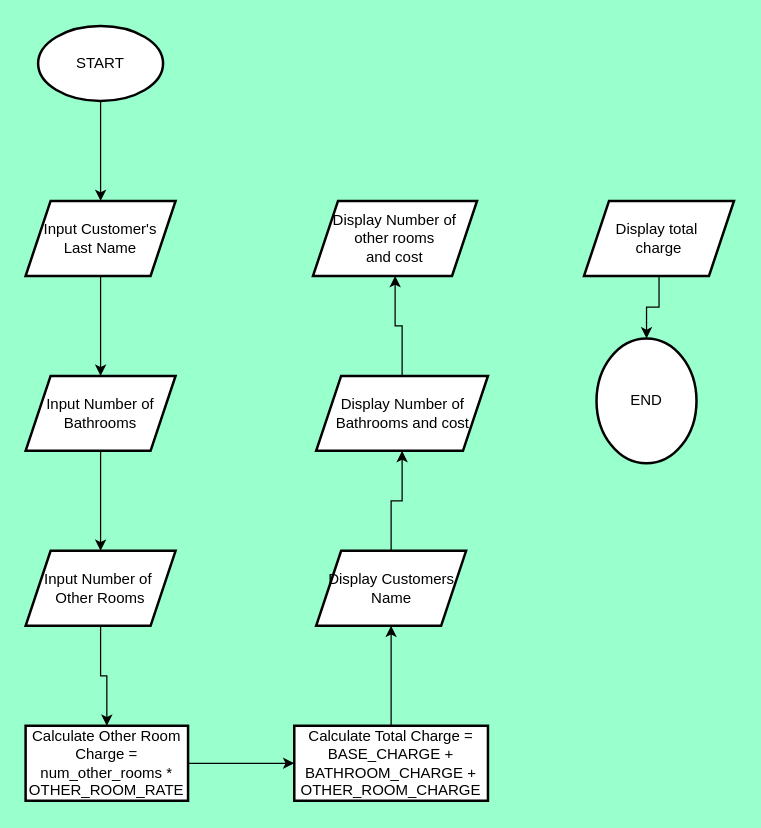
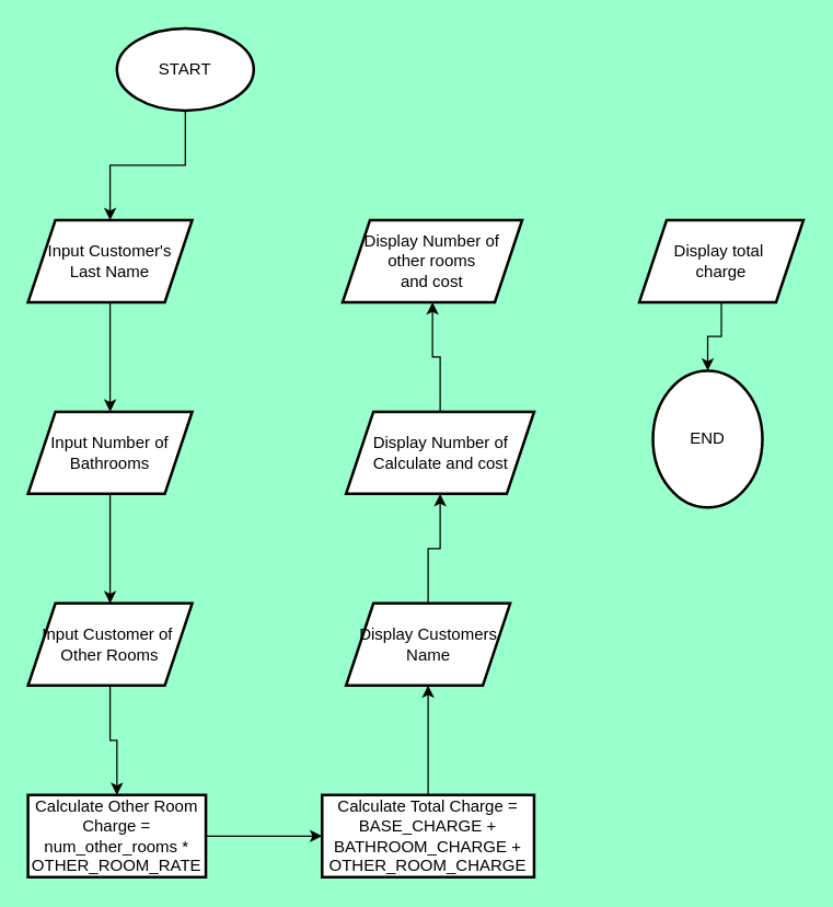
  <mxCell id="0" />
  <mxCell id="1" parent="0" />
  <mxCell id="2" value="" style="edgeStyle=orthogonalEdgeStyle;rounded=0;orthogonalLoop=1;jettySize=auto;html=1;" edge="1" parent="1" source="3" target="5"><mxGeometry relative="1" as="geometry" /></mxCell>
- <mxCell id="3" value="START" style="strokeWidth=2;html=1;shape=mxgraph.flowchart.start_1;whiteSpace=wrap;" vertex="1" parent="1"><mxGeometry x="30" y="20" width="100" height="60" as="geometry" /></mxCell>
+ <mxCell id="3" value="START" style="strokeWidth=2;html=1;shape=mxgraph.flowchart.start_1;whiteSpace=wrap;" vertex="1" parent="1"><mxGeometry x="85" y="20" width="100" height="60" as="geometry" /></mxCell>
  <mxCell id="4" value="" style="edgeStyle=orthogonalEdgeStyle;rounded=0;orthogonalLoop=1;jettySize=auto;html=1;" edge="1" parent="1" source="5" target="7"><mxGeometry relative="1" as="geometry" /></mxCell>
  <mxCell id="5" value="Input Customer's&lt;div&gt;Last Name&lt;/div&gt;" style="shape=parallelogram;perimeter=parallelogramPerimeter;whiteSpace=wrap;html=1;fixedSize=1;strokeWidth=2;" vertex="1" parent="1"><mxGeometry x="20" y="160" width="120" height="60" as="geometry" /></mxCell>
  <mxCell id="6" value="" style="edgeStyle=orthogonalEdgeStyle;rounded=0;orthogonalLoop=1;jettySize=auto;html=1;" edge="1" parent="1" source="7" target="9"><mxGeometry relative="1" as="geometry" /></mxCell>
  <mxCell id="7" value="Input Number of&lt;div&gt;Bathrooms&lt;/div&gt;" style="shape=parallelogram;perimeter=parallelogramPerimeter;whiteSpace=wrap;html=1;fixedSize=1;strokeWidth=2;" vertex="1" parent="1"><mxGeometry x="20" y="300" width="120" height="60" as="geometry" /></mxCell>
  <mxCell id="8" value="" style="edgeStyle=orthogonalEdgeStyle;rounded=0;orthogonalLoop=1;jettySize=auto;html=1;" edge="1" parent="1" source="9" target="11"><mxGeometry relative="1" as="geometry" /></mxCell>
- <mxCell id="9" value="Input Number of&amp;nbsp;&lt;div&gt;Other Rooms&lt;/div&gt;" style="shape=parallelogram;perimeter=parallelogramPerimeter;whiteSpace=wrap;html=1;fixedSize=1;strokeWidth=2;" vertex="1" parent="1"><mxGeometry x="20" y="440" width="120" height="60" as="geometry" /></mxCell>
+ <mxCell id="9" value="Input Customer of&amp;nbsp;&lt;div&gt;Other Rooms&lt;/div&gt;" style="shape=parallelogram;perimeter=parallelogramPerimeter;whiteSpace=wrap;html=1;fixedSize=1;strokeWidth=2;" vertex="1" parent="1"><mxGeometry x="20" y="440" width="120" height="60" as="geometry" /></mxCell>
  <mxCell id="10" value="" style="edgeStyle=orthogonalEdgeStyle;rounded=0;orthogonalLoop=1;jettySize=auto;html=1;" edge="1" parent="1" source="11" target="13"><mxGeometry relative="1" as="geometry" /></mxCell>
  <mxCell id="11" value="Calculate Other Room Charge = num_other_rooms * OTHER_ROOM_RATE" style="whiteSpace=wrap;html=1;strokeWidth=2;" vertex="1" parent="1"><mxGeometry x="20" y="580" width="130" height="60" as="geometry" /></mxCell>
  <mxCell id="12" value="" style="edgeStyle=orthogonalEdgeStyle;rounded=0;orthogonalLoop=1;jettySize=auto;html=1;" edge="1" parent="1" source="13" target="15"><mxGeometry relative="1" as="geometry" /></mxCell>
  <mxCell id="13" value="Calculate Total Charge = BASE_CHARGE + BATHROOM_CHARGE + OTHER_ROOM_CHARGE" style="whiteSpace=wrap;html=1;strokeWidth=2;" vertex="1" parent="1"><mxGeometry x="235" y="580" width="155" height="60" as="geometry" /></mxCell>
  <mxCell id="14" value="" style="edgeStyle=orthogonalEdgeStyle;rounded=0;orthogonalLoop=1;jettySize=auto;html=1;" edge="1" parent="1" source="15" target="17"><mxGeometry relative="1" as="geometry" /></mxCell>
  <mxCell id="15" value="Display Customers Name" style="shape=parallelogram;perimeter=parallelogramPerimeter;whiteSpace=wrap;html=1;fixedSize=1;strokeWidth=2;" vertex="1" parent="1"><mxGeometry x="252.5" y="440" width="120" height="60" as="geometry" /></mxCell>
  <mxCell id="16" value="" style="edgeStyle=orthogonalEdgeStyle;rounded=0;orthogonalLoop=1;jettySize=auto;html=1;" edge="1" parent="1" source="17" target="18"><mxGeometry relative="1" as="geometry" /></mxCell>
- <mxCell id="17" value="Display Number of Bathrooms and cost" style="shape=parallelogram;perimeter=parallelogramPerimeter;whiteSpace=wrap;html=1;fixedSize=1;strokeWidth=2;" vertex="1" parent="1"><mxGeometry x="252.5" y="300" width="137.5" height="60" as="geometry" /></mxCell>
+ <mxCell id="17" value="Display Number of Calculate and cost" style="shape=parallelogram;perimeter=parallelogramPerimeter;whiteSpace=wrap;html=1;fixedSize=1;strokeWidth=2;" vertex="1" parent="1"><mxGeometry x="252.5" y="300" width="137.5" height="60" as="geometry" /></mxCell>
  <mxCell id="18" value="Display Number of other rooms&lt;div&gt;and cost&lt;/div&gt;" style="shape=parallelogram;perimeter=parallelogramPerimeter;whiteSpace=wrap;html=1;fixedSize=1;strokeWidth=2;" vertex="1" parent="1"><mxGeometry x="250" y="160" width="131.25" height="60" as="geometry" /></mxCell>
  <mxCell id="19" value="" style="edgeStyle=orthogonalEdgeStyle;rounded=0;orthogonalLoop=1;jettySize=auto;html=1;" edge="1" parent="1" source="20" target="21"><mxGeometry relative="1" as="geometry" /></mxCell>
  <mxCell id="20" value="Display total&amp;nbsp;&lt;div&gt;charge&lt;/div&gt;" style="shape=parallelogram;perimeter=parallelogramPerimeter;whiteSpace=wrap;html=1;fixedSize=1;strokeWidth=2;" vertex="1" parent="1"><mxGeometry x="466.875" y="160" width="120" height="60" as="geometry" /></mxCell>
  <mxCell id="21" value="END" style="strokeWidth=2;html=1;shape=mxgraph.flowchart.start_1;whiteSpace=wrap;" vertex="1" parent="1"><mxGeometry x="476.88" y="270" width="80" height="100" as="geometry" /></mxCell>
